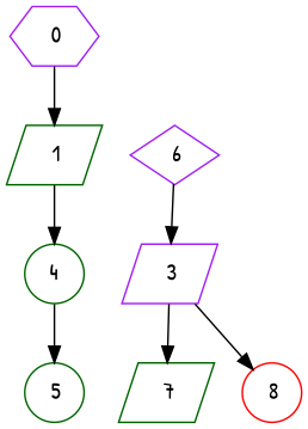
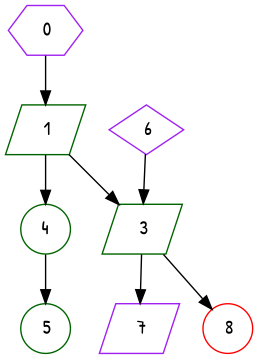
  digraph {
    fontname="Patrick Hand"
    node [color=darkgreen fontname="Patrick Hand" shape=parallelogram]
    edge [fontname="Patrick Hand"]
    " 0" [color=purple shape=hexagon]
    " 1"
    n3 [label=4 shape=circle]
-   " 3" [color=purple]
+   " 3"
    " 5" [shape=circle]
-   " 7"
+   " 7" [color=purple]
    " 8" [color=red shape=circle]
    " 6" [color=purple shape=diamond]
    " 0" -> " 1"
    " 1" -> n3
+   " 1" -> " 3"
    n3 -> " 5"
    " 3" -> " 7"
    " 3" -> " 8"
    " 6" -> " 3"
  }
